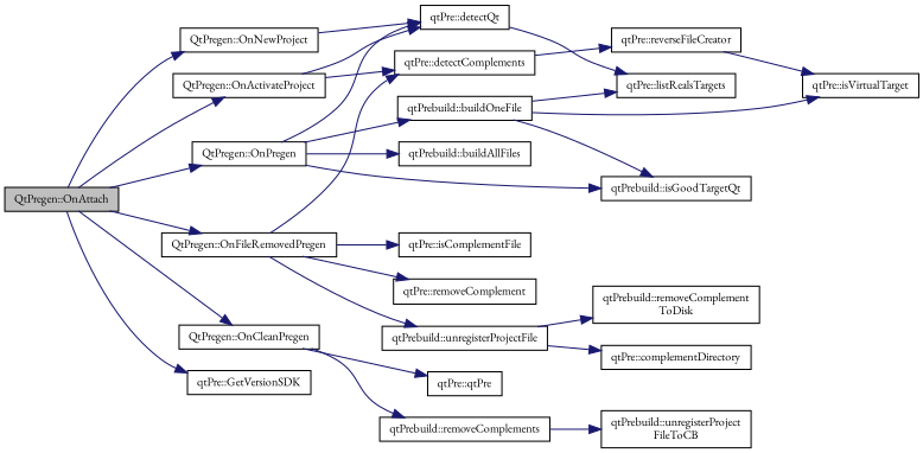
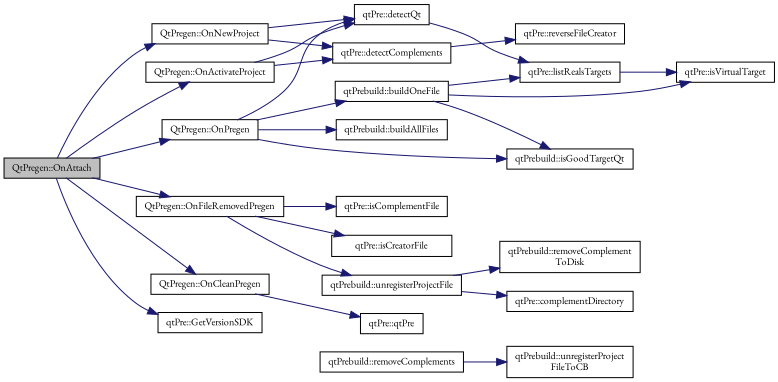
  digraph {
    fontname="EB Garamond"
    rankdir=LR
    node [color=black fillcolor=white fontname="EB Garamond" fontsize=10 shape=record style=filled]
    edge [color=midnightblue fontname="EB Garamond" fontsize=10 labelfontname=Helvetica labelfontsize=10 style=solid]
    n1 [fillcolor=grey75 fontcolor=black height=0.2 label="QtPregen::OnAttach" width=0.4]
    n2 [height=0.2 label="QtPregen::OnActivateProject" width=0.4]
    n3 [height=0.2 label="QtPregen::OnNewProject" width=0.4]
    n4 [height=0.2 label="QtPregen::OnPregen" width=0.4]
    n5 [height=0.2 label="QtPregen::OnCleanPregen" width=0.4]
    n6 [height=0.2 label="QtPregen::OnFileRemovedPregen" width=0.4]
    n7 [height=0.2 label="qtPre::GetVersionSDK" width=0.4]
    n8 [height=0.2 label="qtPre::detectQt" width=0.4]
    n9 [height=0.2 label="qtPre::detectComplements" width=0.4]
    n10 [height=0.2 label="qtPrebuild::isGoodTargetQt" width=0.4]
    n11 [height=0.2 label="qtPrebuild::buildAllFiles" width=0.4]
    n12 [height=0.2 label="qtPrebuild::buildOneFile" width=0.4]
    n13 [height=0.2 label="qtPre::qtPre" width=0.4]
    n14 [height=0.2 label="qtPrebuild::removeComplements" width=0.4]
    n15 [height=0.2 label="qtPre::isComplementFile" width=0.4]
-   n16 [height=0.2 label="qtPre::removeComplement" width=0.4]
+   n16 [height=0.2 label="qtPre::isCreatorFile" width=0.4]
    n17 [height=0.2 label="qtPrebuild::unregisterProjectFile" width=0.4]
    n18 [height=0.2 label="qtPre::listRealsTargets" width=0.4]
    n19 [height=0.2 label="qtPre::reverseFileCreator" width=0.4]
    n20 [height=0.2 label="qtPre::isVirtualTarget" width=0.4]
    n21 [height=0.2 label="qtPrebuild::unregisterProject\lFileToCB" width=0.4]
    n22 [height=0.2 label="qtPre::complementDirectory" width=0.4]
    n23 [height=0.2 label="qtPrebuild::removeComplement\lToDisk" width=0.4]
    n1 -> n2
    n1 -> n3
    n1 -> n4
    n1 -> n5
    n1 -> n6
    n1 -> n7
    n2 -> n8
    n2 -> n9
    n3 -> n8
-   n6 -> n9
+   n3 -> n9
    n4 -> n8
    n4 -> n10
    n4 -> n11
    n4 -> n12
    n5 -> n13
-   n5 -> n14
    n6 -> n15
    n6 -> n16
    n6 -> n17
    n8 -> n18
    n9 -> n19
    n12 -> n10
    n12 -> n18
    n12 -> n20
    n14 -> n21
    n17 -> n22
    n17 -> n23
-   n19 -> n20
+   n18 -> n20
  }
